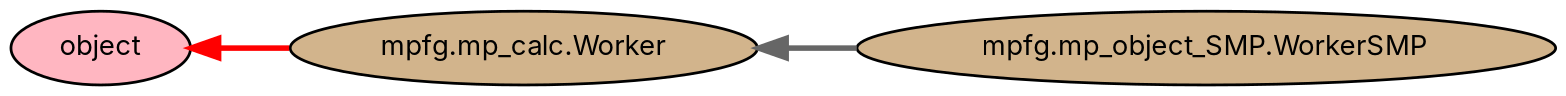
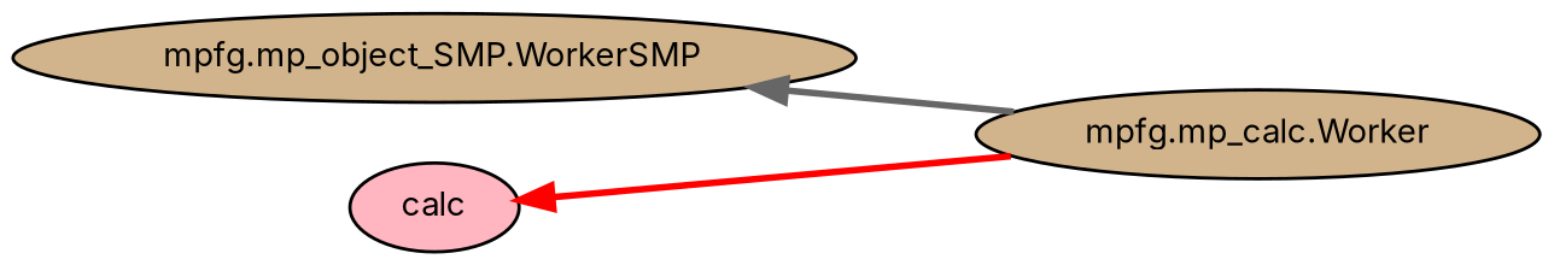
  digraph {
    fontname=Inter
    rankdir=LR
    node [color=black fillcolor=tan fontname=Inter fontsize=10 shape=ellipse style=filled]
    edge [dir=back fontname=Inter fontsize=10 labelfontname=Helvetica labelfontsize=10 style=bold]
    n1 [fontcolor=black height=0.2 label="mpfg.mp_object_SMP.WorkerSMP" width=0.4]
    n2 [height=0.2 label="mpfg.mp_calc.Worker" width=0.4]
-   n3 [fillcolor=lightpink height=0.2 label=object width=0.4]
-   n2 -> n1 [color=gray40]
+   n3 [fillcolor=lightpink height=0.2 label=calc width=0.4]
+   n1 -> n2 [color=gray40]
    n3 -> n2 [color=red]
  }
